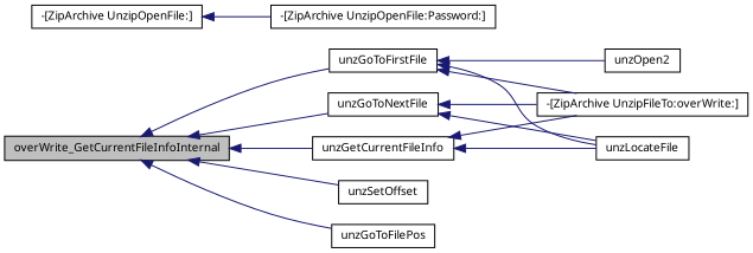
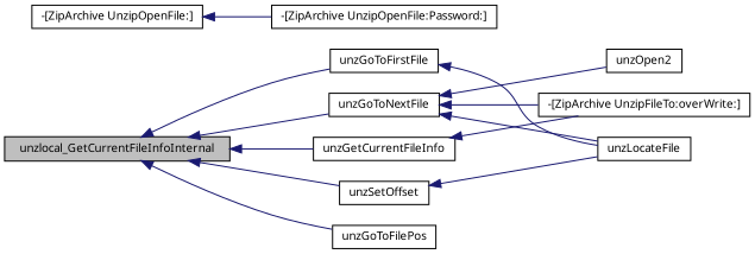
  digraph {
    fontname="Noto Sans"
    rankdir=LR
    node [color=black fillcolor=white fontname="Noto Sans" fontsize=10 shape=record style=filled]
    edge [color=midnightblue dir=back fontname="Noto Sans" fontsize=10 labelfontname="FreeSans.ttf" labelfontsize=10 style=solid]
-   n1 [fillcolor=grey75 fontcolor=black height=0.2 label=overWrite_GetCurrentFileInfoInternal width=0.4]
+   n1 [fillcolor=grey75 fontcolor=black height=0.2 label=unzlocal_GetCurrentFileInfoInternal width=0.4]
    n2 [height=0.2 label=unzGetCurrentFileInfo width=0.4]
    n3 [height=0.2 label=unzGoToFilePos width=0.4]
    n4 [height=0.2 label=unzGoToFirstFile width=0.4]
    n5 [height=0.2 label=unzGoToNextFile width=0.4]
    n6 [height=0.2 label=unzSetOffset width=0.4]
    n7 [height=0.2 label="-[ZipArchive UnzipFileTo:overWrite:]" width=0.4]
    n8 [height=0.2 label=unzLocateFile width=0.4]
    n9 [height=0.2 label=unzOpen2 width=0.4]
    n10 [height=0.2 label="-[ZipArchive UnzipOpenFile:]" width=0.4]
    n11 [height=0.2 label="-[ZipArchive UnzipOpenFile:Password:]" width=0.4]
    n1 -> n2
    n1 -> n3
    n1 -> n4
    n1 -> n5
    n1 -> n6
    n2 -> n7
-   n2 -> n8
-   n4 -> n7
+   n6 -> n8
    n4 -> n8
-   n4 -> n9
+   n5 -> n9
    n5 -> n7
    n5 -> n8
    n10 -> n11
  }
